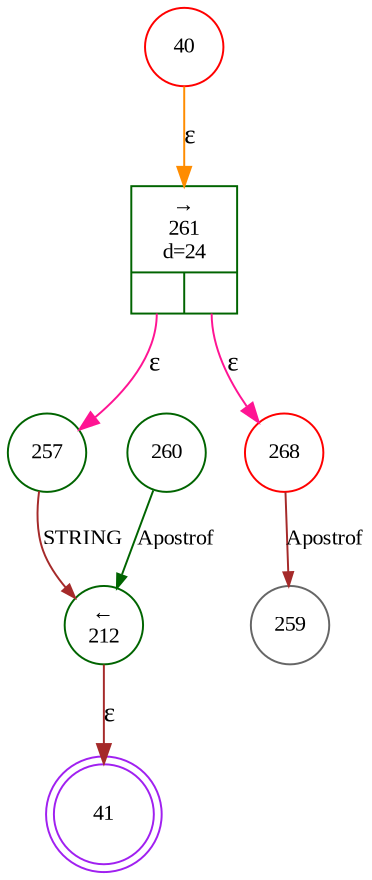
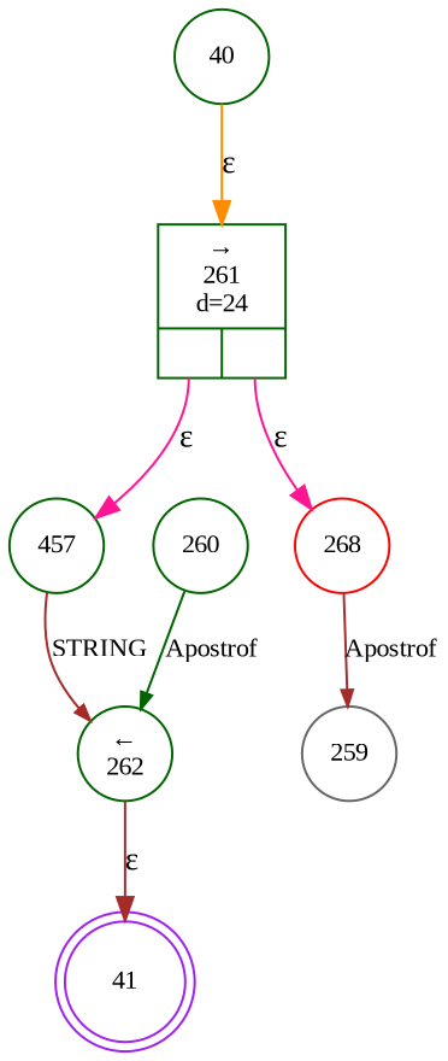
  digraph {
    fontname="Liberation Serif"
    rankdir=TB
    node [color=darkgreen fixedsize=true fontname="Liberation Serif" fontsize=11 shape=circle peripheries=1]
    edge [color=brown fontname="Liberation Serif"]
    n1 [color=purple label=41 shape=doublecircle width=.6 peripheries=""]
-   n2 [label=257 width=.55]
-   n3 [label="&larr;\n212" width=.55]
+   n2 [label=457 width=.55]
+   n3 [label="&larr;\n262" width=.55]
    n4 [color=red label=268 width=.55]
    n5 [color=gray40 label=259 width=.55]
    n6 [label=260 width=.55]
    n7 [fixedsize=false label="{&rarr;\n261\nd=24|{<p0>|<p1>}}" shape=record]
-   n8 [color=red label=40 width=.55]
+   n8 [label=40 width=.55]
    n2 -> n3 [arrowhead=normal arrowsize=.7 fontsize=11 label=STRING]
    n3 -> n1 [label="&epsilon;"]
    n4 -> n5 [arrowhead=normal arrowsize=.7 fontsize=11 label=Apostrof]
    n6 -> n3 [arrowhead=normal arrowsize=.7 color=darkgreen fontsize=11 label=Apostrof]
    n7 -> n2 [color=deeppink label="&epsilon;" tailport=p0]
    n7 -> n4 [color=deeppink label="&epsilon;" tailport=p1]
    n8 -> n7 [color=darkorange label="&epsilon;"]
  }
